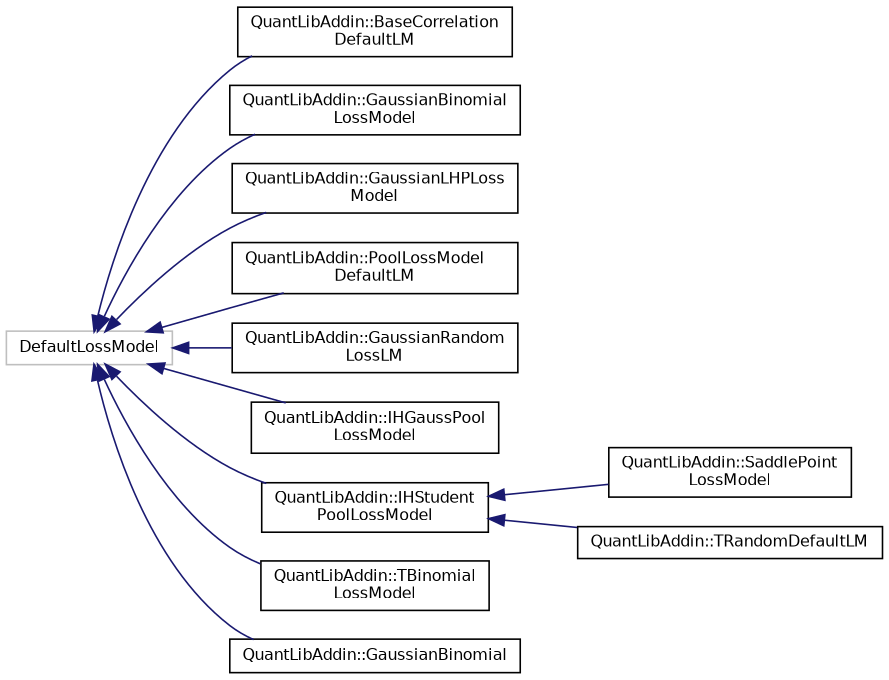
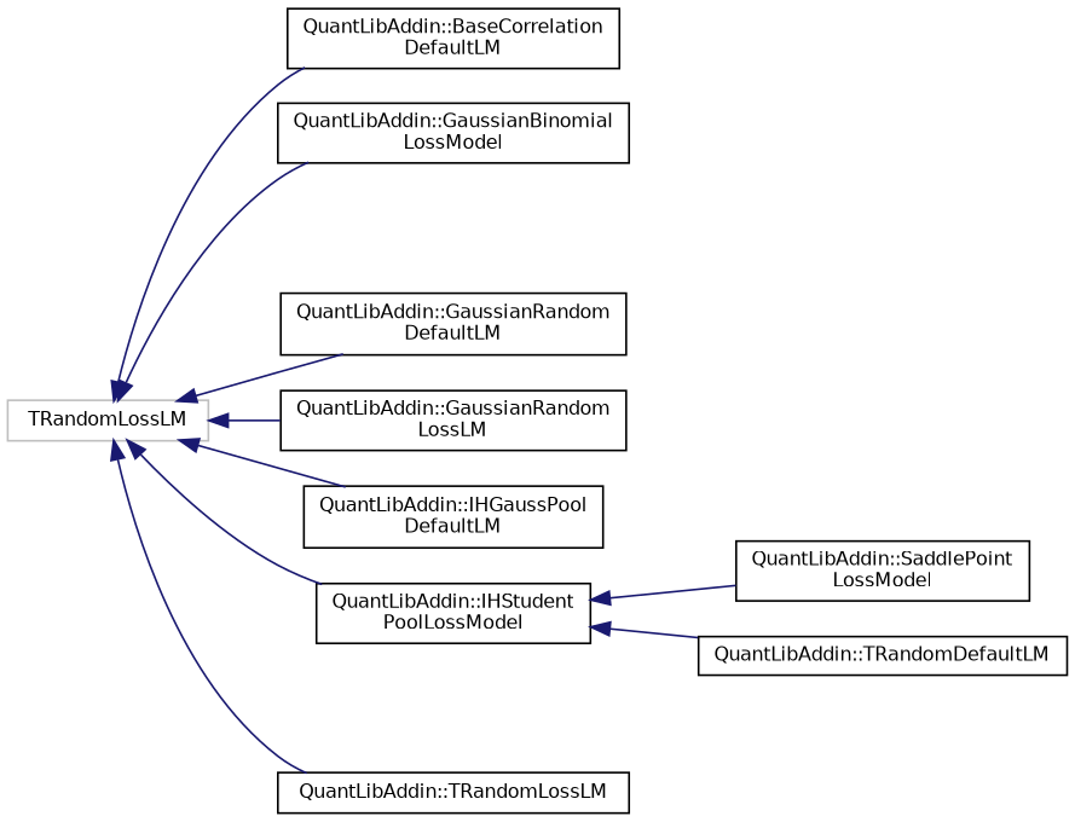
  digraph {
    rankdir=LR
    node [color=black fillcolor=white fontname=Helvetica fontsize=10 shape=record style=filled]
    edge [color=midnightblue dir=back fontname=Helvetica fontsize=10 labelfontname=Helvetica labelfontsize=10 style=solid]
-   n1 [color=grey75 height=0.2 label=DefaultLossModel width=0.4]
+   n1 [color=grey75 height=0.2 label=TRandomLossLM width=0.4]
    n2 [height=0.2 label="QuantLibAddin::BaseCorrelation\lDefaultLM" width=0.4]
    n3 [height=0.2 label="QuantLibAddin::GaussianBinomial\lLossModel" width=0.4]
-   n4 [height=0.2 label="QuantLibAddin::GaussianLHPLoss\lModel" width=0.4]
-   n5 [height=0.2 label="QuantLibAddin::PoolLossModel\lDefaultLM" width=0.4]
+   n5 [height=0.2 label="QuantLibAddin::GaussianRandom\lDefaultLM" width=0.4]
    n6 [height=0.2 label="QuantLibAddin::GaussianRandom\lLossLM" width=0.4]
-   n7 [height=0.2 label="QuantLibAddin::IHGaussPool\lLossModel" width=0.4]
+   n7 [height=0.2 label="QuantLibAddin::IHGaussPool\lDefaultLM" width=0.4]
    n8 [height=0.2 label="QuantLibAddin::IHStudent\lPoolLossModel" width=0.4]
-   n9 [height=0.2 label="QuantLibAddin::TBinomial\lLossModel" width=0.4]
-   n10 [height=0.2 label="QuantLibAddin::GaussianBinomial" width=0.4]
+   n10 [height=0.2 label="QuantLibAddin::TRandomLossLM" width=0.4]
    n11 [height=0.2 label="QuantLibAddin::SaddlePoint\lLossModel" width=0.4]
    n12 [height=0.2 label="QuantLibAddin::TRandomDefaultLM" width=0.4]
    n1 -> n2
    n1 -> n3
-   n1 -> n4
    n1 -> n5
    n1 -> n6
    n1 -> n7
    n1 -> n8
-   n1 -> n9
    n1 -> n10
    n8 -> n11
    n8 -> n12
  }
